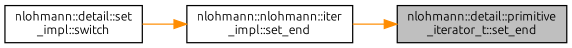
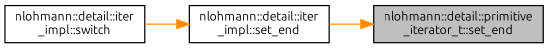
  digraph {
    fontname=Ubuntu
    rankdir=RL
    node [color=black fillcolor=white fontname=Ubuntu fontsize=10 shape=record style=filled]
    edge [color=darkorange dir=back fontname=Ubuntu fontsize=10 labelfontname=Helvetica labelfontsize=10 style=solid]
    n1 [fillcolor=grey75 fontcolor=black height=0.2 label="nlohmann::detail::primitive\l_iterator_t::set_end" width=0.4]
-   n2 [height=0.2 label="nlohmann::nlohmann::iter\l_impl::set_end" width=0.4]
-   n3 [height=0.2 label="nlohmann::detail::set\l_impl::switch" width=0.4]
+   n2 [height=0.2 label="nlohmann::detail::iter\l_impl::set_end" width=0.4]
+   n3 [height=0.2 label="nlohmann::detail::iter\l_impl::switch" width=0.4]
    n1 -> n2
    n2 -> n3
  }
